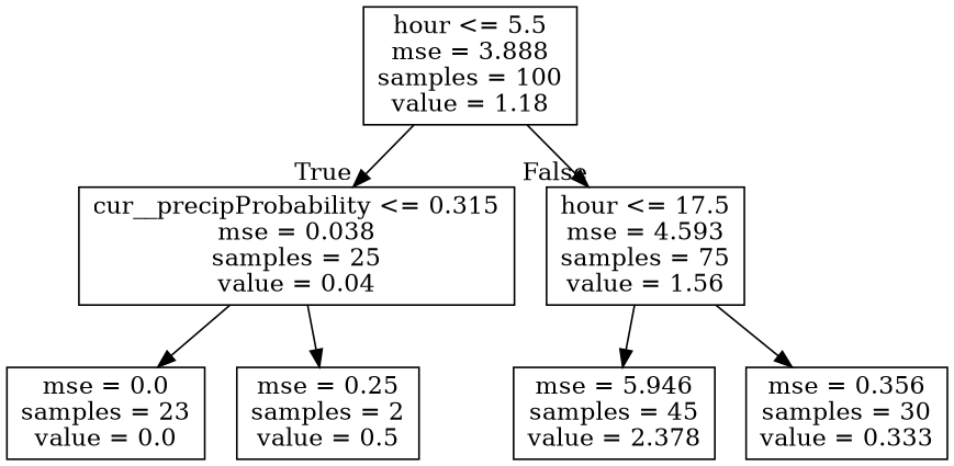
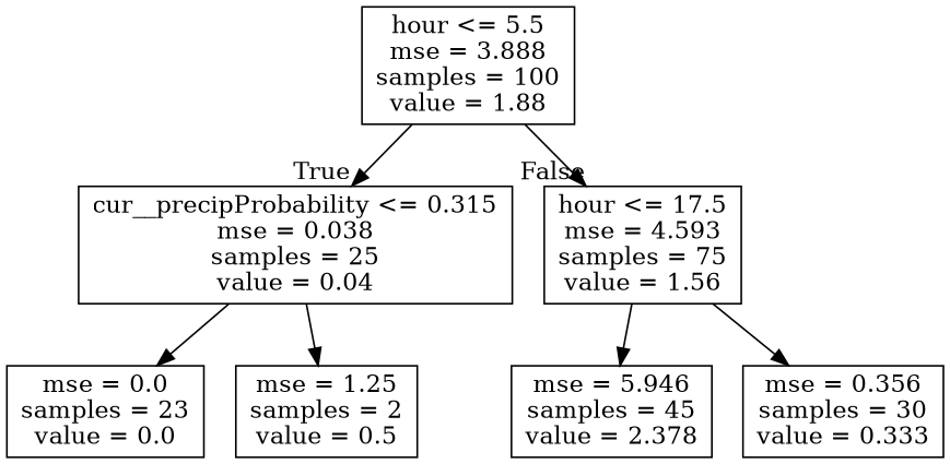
  digraph {
    node [shape=box]
-   n1 [label="hour <= 5.5\nmse = 3.888\nsamples = 100\nvalue = 1.18"]
+   n1 [label="hour <= 5.5\nmse = 3.888\nsamples = 100\nvalue = 1.88"]
    n2 [label="cur__precipProbability <= 0.315\nmse = 0.038\nsamples = 25\nvalue = 0.04"]
    n3 [label="hour <= 17.5\nmse = 4.593\nsamples = 75\nvalue = 1.56"]
    n4 [label="mse = 0.0\nsamples = 23\nvalue = 0.0"]
-   n5 [label="mse = 0.25\nsamples = 2\nvalue = 0.5"]
+   n5 [label="mse = 1.25\nsamples = 2\nvalue = 0.5"]
    n6 [label="mse = 5.946\nsamples = 45\nvalue = 2.378"]
    n7 [label="mse = 0.356\nsamples = 30\nvalue = 0.333"]
    n1 -> n2 [headlabel=True labelangle=45 labeldistance=2.5]
    n1 -> n3 [headlabel=False labelangle=-45 labeldistance=2.5]
    n2 -> n4
    n2 -> n5
    n3 -> n6
    n3 -> n7
  }
